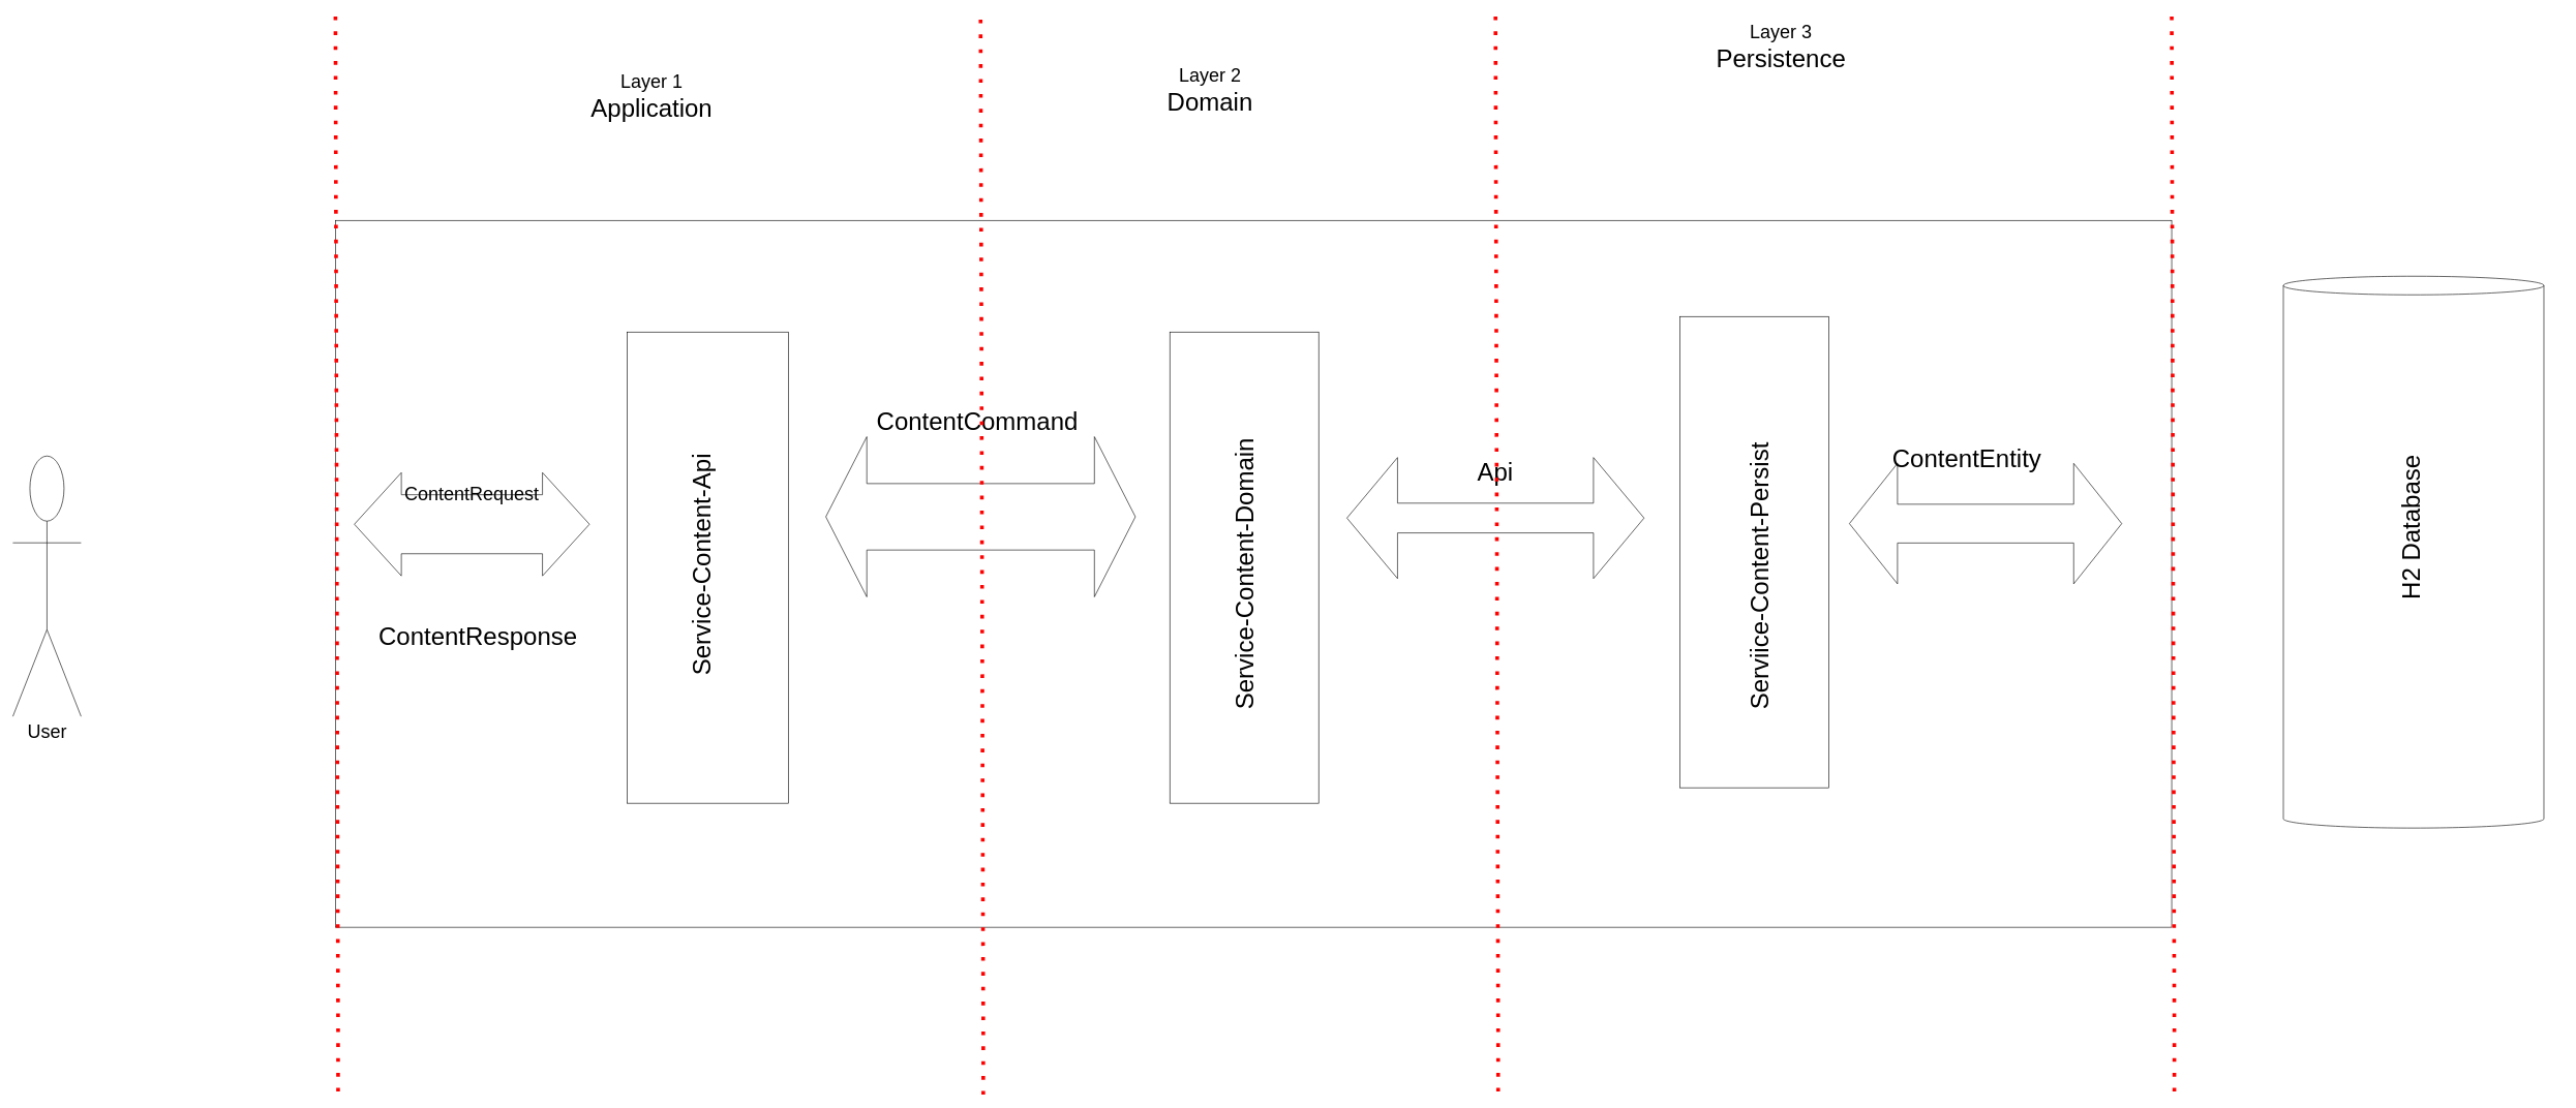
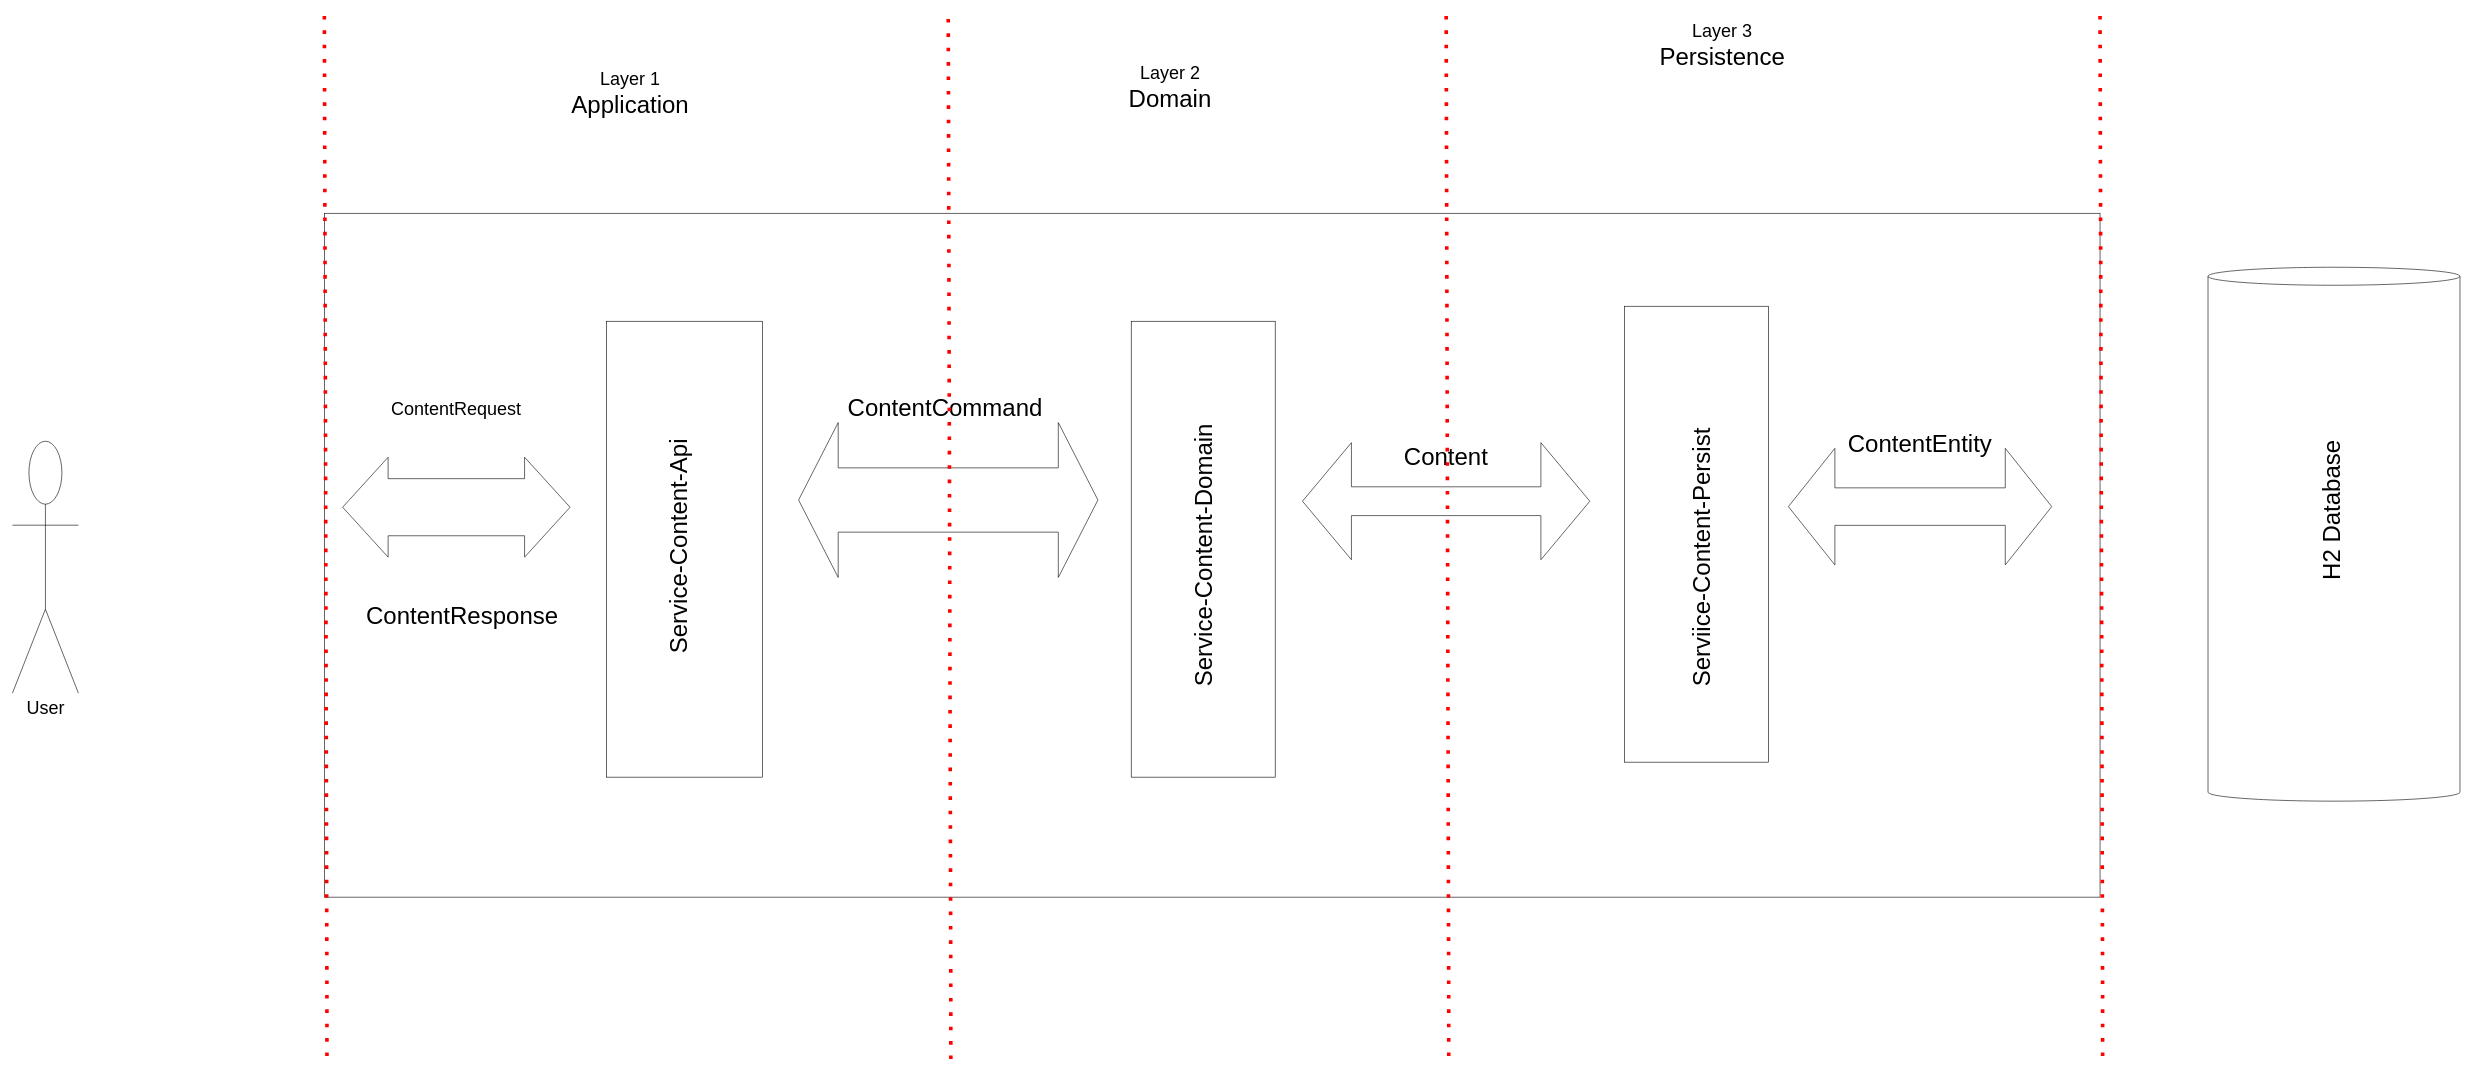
  <mxCell id="0" />
  <mxCell id="1" parent="0" />
  <mxCell id="2" value="&lt;font style=&quot;font-size: 30px;&quot;&gt;User&lt;/font&gt;" style="shape=umlActor;verticalLabelPosition=bottom;verticalAlign=top;html=1;outlineConnect=0;" parent="1" vertex="1"><mxGeometry x="20" y="735" width="110" height="420" as="geometry" /></mxCell>
  <mxCell id="3" value="" style="rounded=0;whiteSpace=wrap;html=1;" parent="1" vertex="1"><mxGeometry x="540" y="355" width="2960" height="1140" as="geometry" /></mxCell>
  <mxCell id="4" value="" style="rounded=0;whiteSpace=wrap;html=1;" parent="1" vertex="1"><mxGeometry x="1010" y="535" width="260" height="760" as="geometry" /></mxCell>
  <mxCell id="5" value="&lt;font style=&quot;font-size: 40px;&quot;&gt;Service-Content-Api&lt;/font&gt;" style="text;html=1;align=center;verticalAlign=middle;whiteSpace=wrap;rounded=0;rotation=-90;" parent="1" vertex="1"><mxGeometry x="870" y="877.5" width="520" height="65" as="geometry" /></mxCell>
  <mxCell id="6" value="&lt;div&gt;&lt;font style=&quot;font-size: 30px;&quot;&gt;Layer 1&lt;font&gt;&lt;br&gt;&lt;/font&gt;&lt;/font&gt;&lt;/div&gt;&lt;div&gt;&lt;font style=&quot;font-size: 40px;&quot;&gt;Application&lt;/font&gt;&lt;/div&gt;" style="text;html=1;align=center;verticalAlign=middle;whiteSpace=wrap;rounded=0;" parent="1" vertex="1"><mxGeometry x="885" y="75" width="330" height="160" as="geometry" /></mxCell>
  <mxCell id="7" value="" style="rounded=0;whiteSpace=wrap;html=1;" parent="1" vertex="1"><mxGeometry x="1885" y="535" width="240" height="760" as="geometry" /></mxCell>
  <mxCell id="8" value="&lt;div&gt;&lt;font style=&quot;font-size: 30px;&quot;&gt;Layer 2&lt;/font&gt;&lt;/div&gt;&lt;div&gt;&lt;font style=&quot;font-size: 40px;&quot;&gt;Domain&lt;/font&gt;&lt;font style=&quot;font-size: 25px;&quot;&gt; &lt;/font&gt;&lt;/div&gt;" style="text;html=1;align=center;verticalAlign=middle;whiteSpace=wrap;rounded=0;" parent="1" vertex="1"><mxGeometry x="1890" y="130" width="120" height="30" as="geometry" /></mxCell>
  <mxCell id="9" value="&lt;font style=&quot;font-size: 40px;&quot;&gt;Service-Content-Domain&lt;/font&gt;" style="text;html=1;align=center;verticalAlign=middle;whiteSpace=wrap;rounded=0;rotation=-90;" parent="1" vertex="1"><mxGeometry x="1720" y="910" width="570" height="30" as="geometry" /></mxCell>
  <mxCell id="10" value="" style="rounded=0;whiteSpace=wrap;html=1;" parent="1" vertex="1"><mxGeometry x="2707.5" y="510" width="240" height="760" as="geometry" /></mxCell>
  <mxCell id="11" value="" style="shape=cylinder3;whiteSpace=wrap;html=1;boundedLbl=1;backgroundOutline=1;size=15;" parent="1" vertex="1"><mxGeometry x="3680" y="445" width="420" height="890" as="geometry" /></mxCell>
  <mxCell id="12" value="&lt;div&gt;&lt;font style=&quot;font-size: 30px;&quot;&gt;Layer 3&lt;font&gt;&lt;br&gt;&lt;/font&gt;&lt;/font&gt;&lt;/div&gt;&lt;div&gt;&lt;font style=&quot;font-size: 40px;&quot;&gt;Persistence&lt;/font&gt;&lt;/div&gt;" style="text;html=1;align=center;verticalAlign=middle;whiteSpace=wrap;rounded=0;" parent="1" vertex="1"><mxGeometry x="2817.5" y="60" width="105" height="30" as="geometry" /></mxCell>
  <mxCell id="13" value="&lt;font style=&quot;font-size: 40px;&quot;&gt;Serviice-Content-Persist&lt;/font&gt;" style="text;html=1;align=center;verticalAlign=middle;whiteSpace=wrap;rounded=0;rotation=-90;" parent="1" vertex="1"><mxGeometry x="2570" y="913.5" width="530" height="30" as="geometry" /></mxCell>
  <mxCell id="14" value="&lt;font style=&quot;font-size: 40px;&quot;&gt;H2 Database&lt;/font&gt;" style="text;html=1;align=center;verticalAlign=middle;whiteSpace=wrap;rounded=0;rotation=-90;" vertex="1" parent="1"><mxGeometry x="3640" y="835" width="490" height="30" as="geometry" /></mxCell>
  <mxCell id="15" value="" style="shape=flexArrow;endArrow=classic;startArrow=classic;html=1;rounded=0;startWidth=70.385;startSize=24.918;endWidth=70.385;endSize=24.918;width=95.172;" edge="1" parent="1"><mxGeometry width="100" height="100" relative="1" as="geometry"><mxPoint x="570" y="845" as="sourcePoint" /><mxPoint x="950" y="845" as="targetPoint" /></mxGeometry></mxCell>
- <mxCell id="16" value="&lt;font style=&quot;font-size: 30px;&quot;&gt;ContentRequest&lt;/font&gt;" style="text;html=1;align=center;verticalAlign=middle;whiteSpace=wrap;rounded=0;" vertex="1" parent="1"><mxGeometry x="650" y="760" width="220" height="70" as="geometry" /></mxCell>
+ <mxCell id="16" value="&lt;font style=&quot;font-size: 30px;&quot;&gt;ContentRequest&lt;/font&gt;" style="text;html=1;align=center;verticalAlign=middle;whiteSpace=wrap;rounded=0;" vertex="1" parent="1"><mxGeometry x="650" y="645" width="220" height="70" as="geometry" /></mxCell>
  <mxCell id="17" value="&lt;font style=&quot;font-size: 40px;&quot;&gt;ContentResponse&lt;/font&gt;" style="text;html=1;align=center;verticalAlign=middle;whiteSpace=wrap;rounded=0;" vertex="1" parent="1"><mxGeometry x="650" y="975" width="240" height="100" as="geometry" /></mxCell>
  <mxCell id="18" value="" style="shape=flexArrow;endArrow=classic;startArrow=classic;html=1;rounded=0;startWidth=150.068;startSize=21.686;width=107.143;endWidth=150.068;endSize=21.686;" edge="1" parent="1"><mxGeometry width="100" height="100" relative="1" as="geometry"><mxPoint x="1330" y="833" as="sourcePoint" /><mxPoint x="1830" y="833" as="targetPoint" /><Array as="points" /></mxGeometry></mxCell>
  <mxCell id="19" value="&lt;font style=&quot;font-size: 40px;&quot;&gt;ContentCommand&lt;/font&gt;" style="text;html=1;align=center;verticalAlign=middle;whiteSpace=wrap;rounded=0;" vertex="1" parent="1"><mxGeometry x="1400" y="653" width="350" height="50" as="geometry" /></mxCell>
  <mxCell id="20" value="" style="shape=flexArrow;endArrow=classic;startArrow=classic;html=1;rounded=0;startWidth=146.154;startSize=26.864;endWidth=146.154;endSize=26.864;width=48;" edge="1" parent="1"><mxGeometry width="100" height="100" relative="1" as="geometry"><mxPoint x="2170" y="835" as="sourcePoint" /><mxPoint x="2650" y="835" as="targetPoint" /></mxGeometry></mxCell>
- <mxCell id="21" value="&lt;font style=&quot;font-size: 40px;&quot;&gt;Api&lt;/font&gt;" style="text;html=1;align=center;verticalAlign=middle;whiteSpace=wrap;rounded=0;" vertex="1" parent="1"><mxGeometry x="2280" y="735" width="260" height="50" as="geometry" /></mxCell>
+ <mxCell id="21" value="&lt;font style=&quot;font-size: 40px;&quot;&gt;Content&lt;/font&gt;" style="text;html=1;align=center;verticalAlign=middle;whiteSpace=wrap;rounded=0;" vertex="1" parent="1"><mxGeometry x="2280" y="735" width="260" height="50" as="geometry" /></mxCell>
  <mxCell id="22" value="" style="shape=flexArrow;endArrow=classic;startArrow=classic;html=1;rounded=0;startWidth=130.833;startSize=25.492;endWidth=130.833;endSize=25.492;width=62.5;" edge="1" parent="1"><mxGeometry width="100" height="100" relative="1" as="geometry"><mxPoint x="2980" y="844" as="sourcePoint" /><mxPoint x="3420" y="844" as="targetPoint" /></mxGeometry></mxCell>
- <mxCell id="23" value="&lt;font style=&quot;font-size: 40px;&quot;&gt;ContentEntity&lt;/font&gt;" style="text;html=1;align=center;verticalAlign=middle;whiteSpace=wrap;rounded=0;" vertex="1" parent="1"><mxGeometry x="3060" y="684" width="220" height="110" as="geometry" /></mxCell>
+ <mxCell id="23" value="&lt;font style=&quot;font-size: 40px;&quot;&gt;ContentEntity&lt;/font&gt;" style="text;html=1;align=center;verticalAlign=middle;whiteSpace=wrap;rounded=0;" vertex="1" parent="1"><mxGeometry x="3090" y="684" width="220" height="110" as="geometry" /></mxCell>
  <mxCell id="24" value="" style="endArrow=none;dashed=1;html=1;dashPattern=1 3;strokeWidth=6;rounded=0;strokeColor=#FF0000;" edge="1" parent="1"><mxGeometry width="50" height="50" relative="1" as="geometry"><mxPoint x="544.29" y="1760" as="sourcePoint" /><mxPoint x="540" y="20" as="targetPoint" /><Array as="points"><mxPoint x="544.29" y="1660" /></Array></mxGeometry></mxCell>
  <mxCell id="25" value="" style="endArrow=none;dashed=1;html=1;dashPattern=1 3;strokeWidth=6;rounded=0;strokeColor=#FF0000;" edge="1" parent="1"><mxGeometry width="50" height="50" relative="1" as="geometry"><mxPoint x="2414.29" y="1760" as="sourcePoint" /><mxPoint x="2410" y="20" as="targetPoint" /><Array as="points"><mxPoint x="2414.29" y="1660" /></Array></mxGeometry></mxCell>
  <mxCell id="26" value="" style="endArrow=none;dashed=1;html=1;dashPattern=1 3;strokeWidth=6;rounded=0;strokeColor=#FF0000;" edge="1" parent="1"><mxGeometry width="50" height="50" relative="1" as="geometry"><mxPoint x="1584.29" y="1765" as="sourcePoint" /><mxPoint x="1580" y="25" as="targetPoint" /><Array as="points"><mxPoint x="1584.29" y="1665" /></Array></mxGeometry></mxCell>
  <mxCell id="27" value="" style="endArrow=none;dashed=1;html=1;dashPattern=1 3;strokeWidth=6;rounded=0;strokeColor=#FF0000;" edge="1" parent="1"><mxGeometry width="50" height="50" relative="1" as="geometry"><mxPoint x="3504.29" y="1760" as="sourcePoint" /><mxPoint x="3500" y="20" as="targetPoint" /><Array as="points"><mxPoint x="3504.29" y="1660" /></Array></mxGeometry></mxCell>
